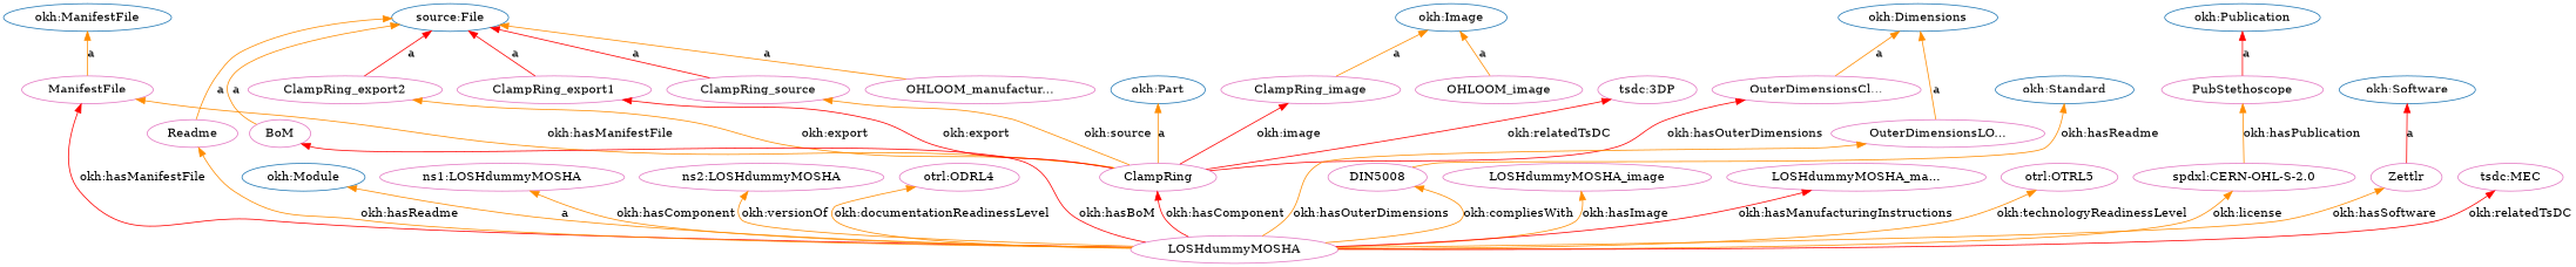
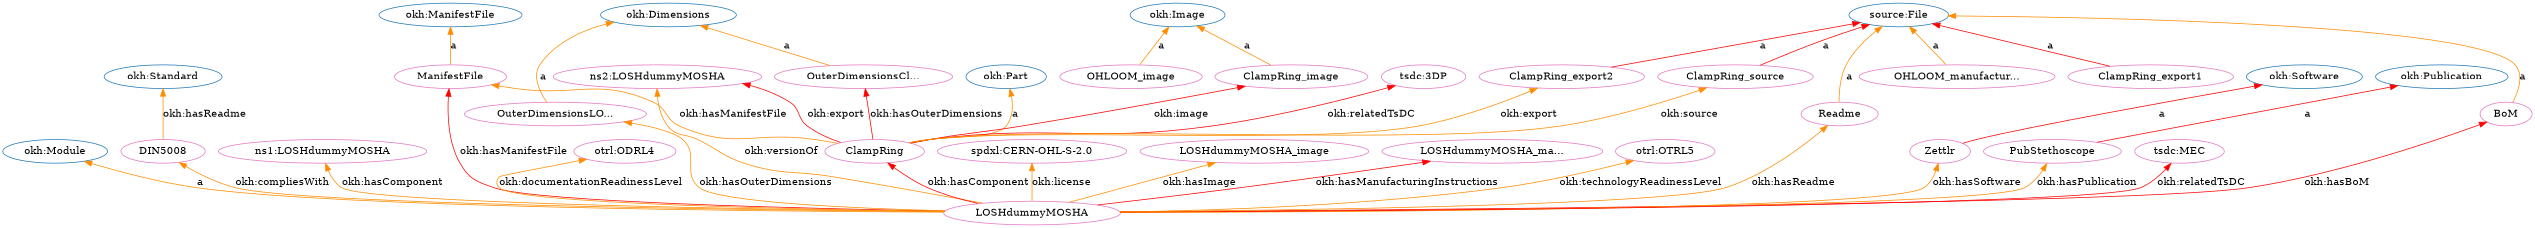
  digraph {
    rankdir=BT
    node [color="#e377c2" fillcolor="#e377c2"]
    edge [color=darkorange]
    n1 [color="#1f77b4" fillcolor="#1f77b4" height=.3 label="okh:Part"]
    n2 [color="#1f77b4" fillcolor="#1f77b4" height=.3 label="okh:Standard"]
    n3 [color="#1f77b4" fillcolor="#1f77b4" height=.3 label="okh:Image"]
    n4 [color="#1f77b4" fillcolor="#1f77b4" height=.3 label="okh:Software"]
    n5 [color="#1f77b4" fillcolor="#1f77b4" height=.3 label="okh:Module"]
    n6 [color="#1f77b4" fillcolor="#1f77b4" height=.3 label="okh:ManifestFile"]
    n7 [color="#1f77b4" fillcolor="#1f77b4" height=.3 label="okh:Publication"]
    n8 [color="#1f77b4" fillcolor="#1f77b4" height=.3 label="source:File"]
    n9 [color="#1f77b4" fillcolor="#1f77b4" height=.3 label="okh:Dimensions"]
    n10 [height=.3 label=ManifestFile]
    n11 [height=.3 label=OHLOOM_image]
    n12 [height=.3 label="OHLOOM_manufactur..."]
    n13 [height=.3 label="ns1:LOSHdummyMOSHA"]
    n14 [height=.3 label="ns2:LOSHdummyMOSHA"]
    n15 [height=.3 label="otrl:ODRL4"]
    n16 [height=.3 label=DIN5008]
    n17 [height=.3 label=BoM]
    n18 [height=.3 label=ClampRing]
    n19 [height=.3 label=ClampRing_image]
    n20 [height=.3 label="tsdc:3DP"]
    n21 [height=.3 label="OuterDimensionsCl..."]
    n22 [height=.3 label=ClampRing_export2]
    n23 [height=.3 label=ClampRing_export1]
    n24 [height=.3 label=ClampRing_source]
    n25 [height=.3 label="spdxl:CERN-OHL-S-2.0"]
    n26 [height=.3 label=LOSHdummyMOSHA]
    n27 [height=.3 label=LOSHdummyMOSHA_image]
    n28 [height=.3 label="LOSHdummyMOSHA_ma..."]
    n29 [height=.3 label="otrl:OTRL5"]
    n30 [height=.3 label="OuterDimensionsLO..."]
    n31 [height=.3 label=Zettlr]
    n32 [height=.3 label=PubStethoscope]
    n33 [height=.3 label="tsdc:MEC"]
    n34 [height=.3 label=Readme]
    n10 -> n6 [label=a]
    n11 -> n3 [label=a]
    n12 -> n8 [label=a]
    n16 -> n2 [label="okh:hasReadme"]
    n17 -> n8 [label=a]
    n18 -> n1 [label=a]
    n18 -> n10 [label="okh:hasManifestFile"]
    n18 -> n19 [color=red label="okh:image"]
    n18 -> n20 [color=red label="okh:relatedTsDC"]
    n18 -> n21 [color=red label="okh:hasOuterDimensions"]
    n18 -> n22 [label="okh:export"]
-   n18 -> n23 [color=red label="okh:export"]
+   n18 -> n14 [color=red label="okh:export"]
    n18 -> n24 [label="okh:source"]
    n19 -> n3 [label=a]
    n21 -> n9 [label=a]
    n22 -> n8 [color=red label=a]
    n23 -> n8 [color=red label=a]
    n24 -> n8 [color=red label=a]
    n26 -> n5 [label=a]
    n26 -> n10 [color=red label="okh:hasManifestFile"]
    n26 -> n13 [label="okh:hasComponent"]
    n26 -> n14 [label="okh:versionOf"]
    n26 -> n15 [label="okh:documentationReadinessLevel"]
    n26 -> n16 [label="okh:compliesWith"]
    n26 -> n17 [color=red label="okh:hasBoM"]
    n26 -> n18 [color=red label="okh:hasComponent"]
    n26 -> n25 [label="okh:license"]
    n26 -> n27 [label="okh:hasImage"]
    n26 -> n28 [color=red label="okh:hasManufacturingInstructions"]
    n26 -> n29 [label="okh:technologyReadinessLevel"]
    n26 -> n30 [label="okh:hasOuterDimensions"]
    n26 -> n31 [label="okh:hasSoftware"]
-   n25 -> n32 [label="okh:hasPublication"]
+   n26 -> n32 [label="okh:hasPublication"]
    n26 -> n33 [color=red label="okh:relatedTsDC"]
    n26 -> n34 [label="okh:hasReadme"]
    n30 -> n9 [label=a]
    n31 -> n4 [color=red label=a]
    n32 -> n7 [color=red label=a]
    n34 -> n8 [label=a]
  }
